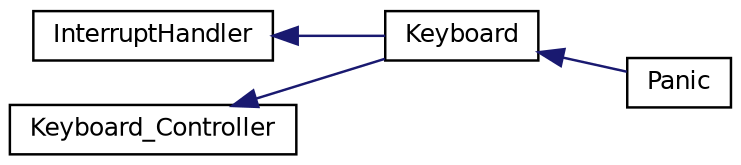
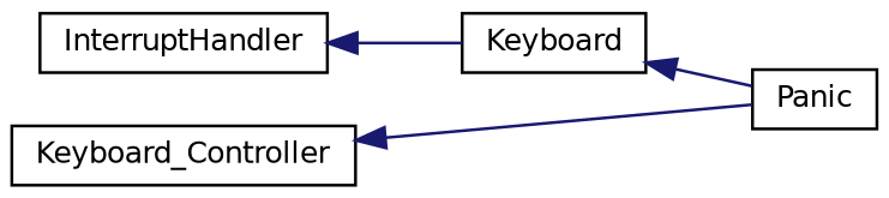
  digraph {
    rankdir=LR
    node [color=black fontname=Helvetica fontsize=10 shape=record]
    edge [color=midnightblue dir=back fontname=Helvetica fontsize=10 labelfontname=Helvetica labelfontsize=10 style=solid]
    n1 [height=0.2 label=InterruptHandler width=0.4]
    n2 [height=0.2 label=Keyboard width=0.4]
    n3 [height=0.2 label=Panic width=0.4]
    n4 [height=0.2 label=Keyboard_Controller width=0.4]
    n1 -> n2
    n2 -> n3
-   n4 -> n2
+   n4 -> n3
  }
